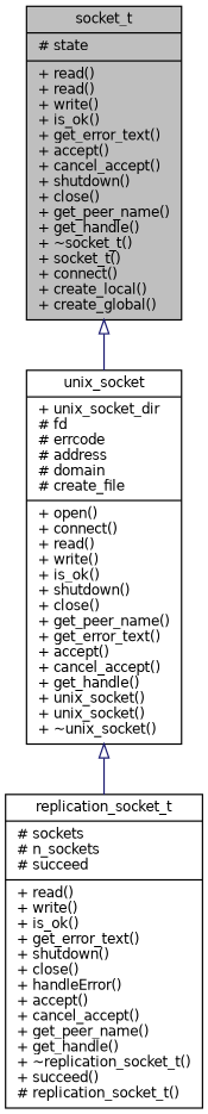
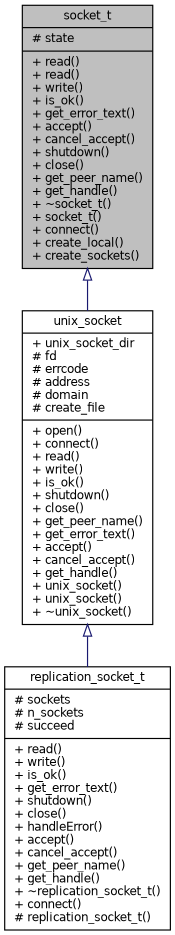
  digraph {
    fontname="DejaVu Sans"
    node [color=black fillcolor=white fontname="DejaVu Sans" fontsize=10 shape=record style=filled]
    edge [arrowtail=onormal color=midnightblue dir=back fontname="DejaVu Sans" fontsize=10 labelfontname=Helvetica labelfontsize=10 style=solid]
-   n1 [fillcolor=grey75 fontcolor=black height=0.2 label="{socket_t\n|# state\l|+ read()\l+ read()\l+ write()\l+ is_ok()\l+ get_error_text()\l+ accept()\l+ cancel_accept()\l+ shutdown()\l+ close()\l+ get_peer_name()\l+ get_handle()\l+ ~socket_t()\l+ socket_t()\l+ connect()\l+ create_local()\l+ create_global()\l}" width=0.4]
+   n1 [fillcolor=grey75 fontcolor=black height=0.2 label="{socket_t\n|# state\l|+ read()\l+ read()\l+ write()\l+ is_ok()\l+ get_error_text()\l+ accept()\l+ cancel_accept()\l+ shutdown()\l+ close()\l+ get_peer_name()\l+ get_handle()\l+ ~socket_t()\l+ socket_t()\l+ connect()\l+ create_local()\l+ create_sockets()\l}" width=0.4]
    n2 [height=0.2 label="{unix_socket\n|+ unix_socket_dir\l# fd\l# errcode\l# address\l# domain\l# create_file\l|+ open()\l+ connect()\l+ read()\l+ write()\l+ is_ok()\l+ shutdown()\l+ close()\l+ get_peer_name()\l+ get_error_text()\l+ accept()\l+ cancel_accept()\l+ get_handle()\l+ unix_socket()\l+ unix_socket()\l+ ~unix_socket()\l}" width=0.4]
-   n3 [height=0.2 label="{replication_socket_t\n|# sockets\l# n_sockets\l# succeed\l|+ read()\l+ write()\l+ is_ok()\l+ get_error_text()\l+ shutdown()\l+ close()\l+ handleError()\l+ accept()\l+ cancel_accept()\l+ get_peer_name()\l+ get_handle()\l+ ~replication_socket_t()\l+ succeed()\l# replication_socket_t()\l}" width=0.4]
+   n3 [height=0.2 label="{replication_socket_t\n|# sockets\l# n_sockets\l# succeed\l|+ read()\l+ write()\l+ is_ok()\l+ get_error_text()\l+ shutdown()\l+ close()\l+ handleError()\l+ accept()\l+ cancel_accept()\l+ get_peer_name()\l+ get_handle()\l+ ~replication_socket_t()\l+ connect()\l# replication_socket_t()\l}" width=0.4]
    n1 -> n2
    n2 -> n3
  }
